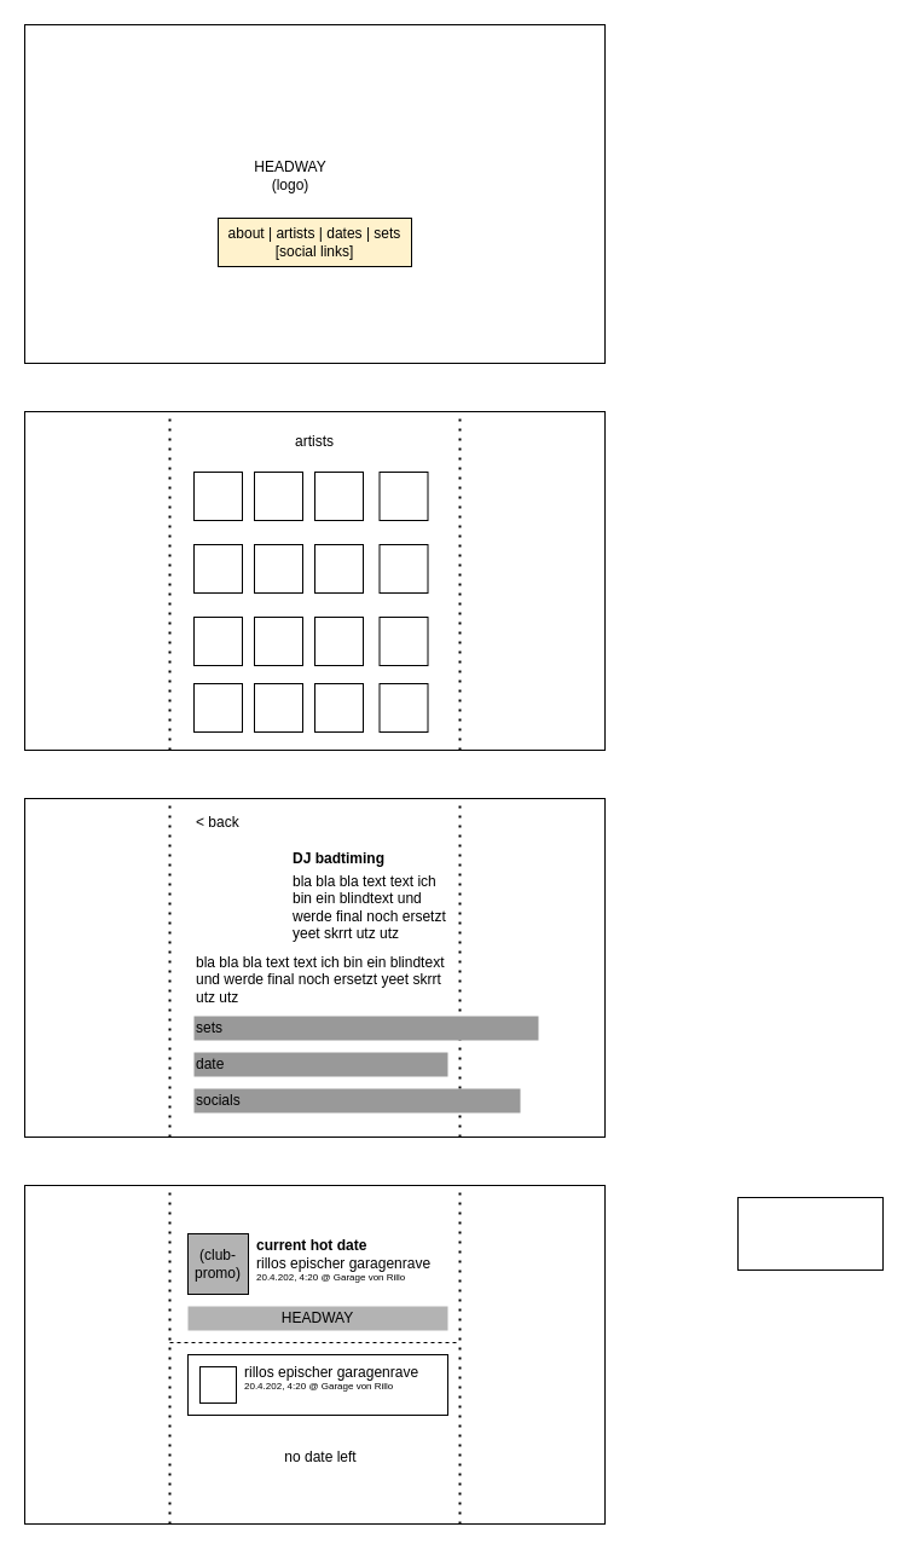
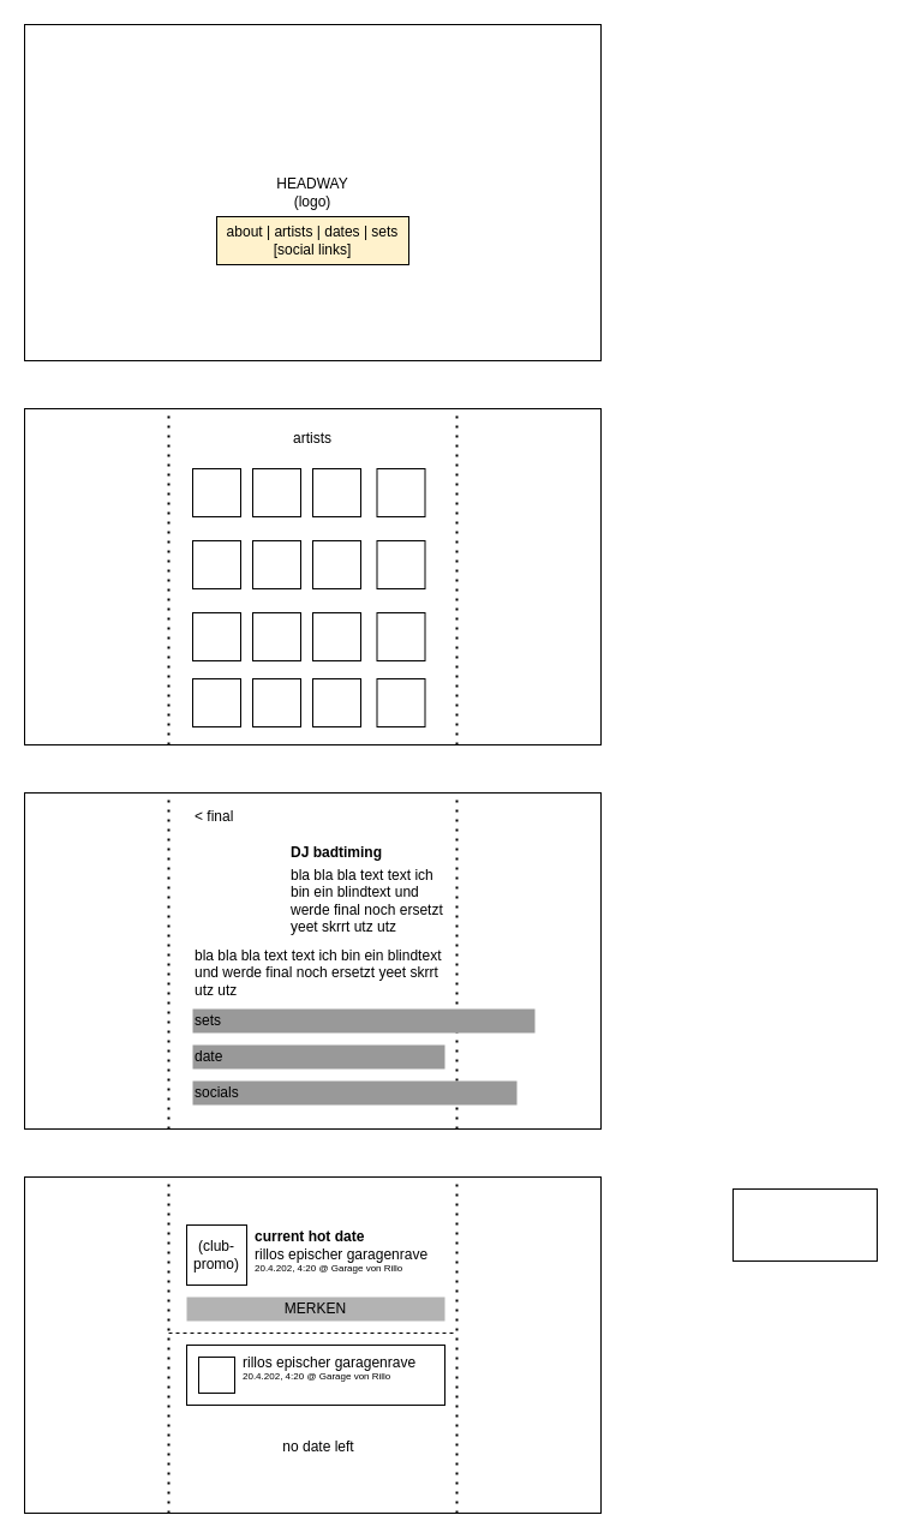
  <mxCell id="0" />
  <mxCell id="1" parent="0" />
  <mxCell id="2" value="" style="rounded=0;whiteSpace=wrap;html=1;" vertex="1" parent="1"><mxGeometry x="20" y="20" width="480" height="280" as="geometry" /></mxCell>
- <mxCell id="3" value="&lt;div&gt;HEADWAY&lt;/div&gt;&lt;div&gt;(logo)&lt;br&gt;&lt;/div&gt;" style="text;html=1;strokeColor=none;fillColor=none;align=center;verticalAlign=middle;whiteSpace=wrap;rounded=0;" vertex="1" parent="1"><mxGeometry x="210" y="130" width="60" height="30" as="geometry" /></mxCell>
+ <mxCell id="3" value="&lt;div&gt;HEADWAY&lt;/div&gt;&lt;div&gt;(logo)&lt;br&gt;&lt;/div&gt;" style="text;html=1;strokeColor=none;fillColor=none;align=center;verticalAlign=middle;whiteSpace=wrap;rounded=0;" vertex="1" parent="1"><mxGeometry x="230" y="145" width="60" height="30" as="geometry" /></mxCell>
  <mxCell id="4" value="&lt;div&gt;about | artists | dates | sets&lt;/div&gt;&lt;div&gt;[social links]&lt;br&gt;&lt;/div&gt;" style="rounded=0;whiteSpace=wrap;html=1;fillColor=#fff2cc;" vertex="1" parent="1"><mxGeometry x="180" y="180" width="160" height="40" as="geometry" /></mxCell>
  <mxCell id="5" value="" style="rounded=0;whiteSpace=wrap;html=1;" vertex="1" parent="1"><mxGeometry x="20" y="340" width="480" height="280" as="geometry" /></mxCell>
  <mxCell id="6" value="artists" style="text;html=1;strokeColor=none;fillColor=none;align=center;verticalAlign=middle;whiteSpace=wrap;rounded=0;" vertex="1" parent="1"><mxGeometry x="230" y="350" width="60" height="30" as="geometry" /></mxCell>
  <mxCell id="7" value="" style="endArrow=none;dashed=1;html=1;dashPattern=1 3;strokeWidth=2;rounded=0;exitX=0.25;exitY=1;exitDx=0;exitDy=0;" edge="1" parent="1" source="5"><mxGeometry width="50" height="50" relative="1" as="geometry"><mxPoint x="140" y="610" as="sourcePoint" /><mxPoint x="140" y="340" as="targetPoint" /></mxGeometry></mxCell>
  <mxCell id="8" value="" style="endArrow=none;dashed=1;html=1;dashPattern=1 3;strokeWidth=2;rounded=0;exitX=0.25;exitY=1;exitDx=0;exitDy=0;" edge="1" parent="1"><mxGeometry width="50" height="50" relative="1" as="geometry"><mxPoint x="380" y="620" as="sourcePoint" /><mxPoint x="380" y="340" as="targetPoint" /></mxGeometry></mxCell>
  <mxCell id="9" value="" style="rounded=0;whiteSpace=wrap;html=1;" vertex="1" parent="1"><mxGeometry x="160" y="390" width="40" height="40" as="geometry" /></mxCell>
  <mxCell id="10" value="" style="rounded=0;whiteSpace=wrap;html=1;" vertex="1" parent="1"><mxGeometry x="210" y="390" width="40" height="40" as="geometry" /></mxCell>
  <mxCell id="11" value="" style="rounded=0;whiteSpace=wrap;html=1;" vertex="1" parent="1"><mxGeometry x="260" y="390" width="40" height="40" as="geometry" /></mxCell>
  <mxCell id="12" value="" style="rounded=0;whiteSpace=wrap;html=1;" vertex="1" parent="1"><mxGeometry x="313.5" y="390" width="40" height="40" as="geometry" /></mxCell>
  <mxCell id="13" value="" style="rounded=0;whiteSpace=wrap;html=1;" vertex="1" parent="1"><mxGeometry x="160" y="450" width="40" height="40" as="geometry" /></mxCell>
  <mxCell id="14" value="" style="rounded=0;whiteSpace=wrap;html=1;" vertex="1" parent="1"><mxGeometry x="210" y="450" width="40" height="40" as="geometry" /></mxCell>
  <mxCell id="15" value="" style="rounded=0;whiteSpace=wrap;html=1;" vertex="1" parent="1"><mxGeometry x="260" y="450" width="40" height="40" as="geometry" /></mxCell>
  <mxCell id="16" value="" style="rounded=0;whiteSpace=wrap;html=1;" vertex="1" parent="1"><mxGeometry x="313.5" y="450" width="40" height="40" as="geometry" /></mxCell>
  <mxCell id="17" value="" style="rounded=0;whiteSpace=wrap;html=1;" vertex="1" parent="1"><mxGeometry x="160" y="510" width="40" height="40" as="geometry" /></mxCell>
  <mxCell id="18" value="" style="rounded=0;whiteSpace=wrap;html=1;" vertex="1" parent="1"><mxGeometry x="210" y="510" width="40" height="40" as="geometry" /></mxCell>
  <mxCell id="19" value="" style="rounded=0;whiteSpace=wrap;html=1;" vertex="1" parent="1"><mxGeometry x="260" y="510" width="40" height="40" as="geometry" /></mxCell>
  <mxCell id="20" value="" style="rounded=0;whiteSpace=wrap;html=1;" vertex="1" parent="1"><mxGeometry x="313.5" y="510" width="40" height="40" as="geometry" /></mxCell>
  <mxCell id="21" value="" style="rounded=0;whiteSpace=wrap;html=1;" vertex="1" parent="1"><mxGeometry x="160" y="565" width="40" height="40" as="geometry" /></mxCell>
  <mxCell id="22" value="" style="rounded=0;whiteSpace=wrap;html=1;" vertex="1" parent="1"><mxGeometry x="210" y="565" width="40" height="40" as="geometry" /></mxCell>
  <mxCell id="23" value="" style="rounded=0;whiteSpace=wrap;html=1;" vertex="1" parent="1"><mxGeometry x="260" y="565" width="40" height="40" as="geometry" /></mxCell>
  <mxCell id="24" value="" style="rounded=0;whiteSpace=wrap;html=1;" vertex="1" parent="1"><mxGeometry x="313.5" y="565" width="40" height="40" as="geometry" /></mxCell>
  <mxCell id="25" value="" style="rounded=0;whiteSpace=wrap;html=1;" vertex="1" parent="1"><mxGeometry x="20" y="660" width="480" height="280" as="geometry" /></mxCell>
  <mxCell id="26" value="" style="endArrow=none;dashed=1;html=1;dashPattern=1 3;strokeWidth=2;rounded=0;exitX=0.25;exitY=1;exitDx=0;exitDy=0;" edge="1" parent="1"><mxGeometry width="50" height="50" relative="1" as="geometry"><mxPoint x="140" y="940" as="sourcePoint" /><mxPoint x="140" y="660" as="targetPoint" /></mxGeometry></mxCell>
  <mxCell id="27" value="" style="endArrow=none;dashed=1;html=1;dashPattern=1 3;strokeWidth=2;rounded=0;exitX=0.25;exitY=1;exitDx=0;exitDy=0;" edge="1" parent="1"><mxGeometry width="50" height="50" relative="1" as="geometry"><mxPoint x="380" y="940" as="sourcePoint" /><mxPoint x="380" y="660" as="targetPoint" /></mxGeometry></mxCell>
  <mxCell id="28" value="&lt;div align=&quot;left&quot;&gt;bla bla bla text text ich bin ein blindtext und werde final noch ersetzt yeet skrrt utz utz&lt;/div&gt;" style="text;html=1;strokeColor=none;fillColor=none;align=left;verticalAlign=middle;whiteSpace=wrap;rounded=0;" vertex="1" parent="1"><mxGeometry x="240" y="720" width="140" height="60" as="geometry" /></mxCell>
  <mxCell id="29" value="bla bla bla text text ich bin ein blindtext und werde final noch ersetzt yeet skrrt utz utz" style="text;html=1;strokeColor=none;fillColor=none;align=left;verticalAlign=middle;whiteSpace=wrap;rounded=0;" vertex="1" parent="1"><mxGeometry x="160" y="790" width="220" height="40" as="geometry" /></mxCell>
  <mxCell id="30" value="&lt;div align=&quot;left&quot;&gt;&lt;b&gt;DJ badtiming&lt;/b&gt;&lt;/div&gt;" style="text;html=1;strokeColor=none;fillColor=none;align=left;verticalAlign=middle;whiteSpace=wrap;rounded=0;" vertex="1" parent="1"><mxGeometry x="240" y="700" width="140" height="20" as="geometry" /></mxCell>
  <mxCell id="31" value="sets" style="text;html=1;strokeColor=none;fillColor=#999999;align=left;verticalAlign=middle;whiteSpace=wrap;rounded=0;labelBackgroundColor=none;" vertex="1" parent="1"><mxGeometry x="160" y="840" width="285" height="20" as="geometry" /></mxCell>
  <mxCell id="32" value="&lt;div align=&quot;left&quot;&gt;date&lt;/div&gt;" style="text;html=1;strokeColor=none;fillColor=#999999;align=left;verticalAlign=middle;whiteSpace=wrap;rounded=0;labelBackgroundColor=none;" vertex="1" parent="1"><mxGeometry x="160" y="870" width="210" height="20" as="geometry" /></mxCell>
  <mxCell id="33" value="socials" style="text;html=1;strokeColor=none;fillColor=#999999;align=left;verticalAlign=middle;whiteSpace=wrap;rounded=0;labelBackgroundColor=none;" vertex="1" parent="1"><mxGeometry x="160" y="900" width="270" height="20" as="geometry" /></mxCell>
  <mxCell id="34" value="" style="rounded=0;whiteSpace=wrap;html=1;" vertex="1" parent="1"><mxGeometry x="20" y="980" width="480" height="280" as="geometry" /></mxCell>
  <mxCell id="35" value="" style="endArrow=none;dashed=1;html=1;dashPattern=1 3;strokeWidth=2;rounded=0;exitX=0.25;exitY=1;exitDx=0;exitDy=0;" edge="1" parent="1" source="34"><mxGeometry width="50" height="50" relative="1" as="geometry"><mxPoint x="90" y="1030" as="sourcePoint" /><mxPoint x="140" y="980" as="targetPoint" /></mxGeometry></mxCell>
  <mxCell id="36" value="" style="endArrow=none;dashed=1;html=1;dashPattern=1 3;strokeWidth=2;rounded=0;exitX=0.25;exitY=1;exitDx=0;exitDy=0;" edge="1" parent="1"><mxGeometry width="50" height="50" relative="1" as="geometry"><mxPoint x="380" y="1260" as="sourcePoint" /><mxPoint x="380" y="980" as="targetPoint" /></mxGeometry></mxCell>
- <mxCell id="37" value="&amp;lt; back" style="text;html=1;strokeColor=none;fillColor=none;align=left;verticalAlign=middle;whiteSpace=wrap;rounded=0;" vertex="1" parent="1"><mxGeometry x="160" y="670" width="210" height="20" as="geometry" /></mxCell>
- <mxCell id="38" value="&lt;div&gt;(club-&lt;/div&gt;&lt;div&gt;promo)&lt;br&gt;&lt;/div&gt;" style="rounded=0;whiteSpace=wrap;html=1;fillColor=#b3b3b3;" vertex="1" parent="1"><mxGeometry x="155" y="1020" width="50" height="50" as="geometry" /></mxCell>
+ <mxCell id="37" value="&amp;lt; final" style="text;html=1;strokeColor=none;fillColor=none;align=left;verticalAlign=middle;whiteSpace=wrap;rounded=0;" vertex="1" parent="1"><mxGeometry x="160" y="670" width="210" height="20" as="geometry" /></mxCell>
+ <mxCell id="38" value="&lt;div&gt;(club-&lt;/div&gt;&lt;div&gt;promo)&lt;br&gt;&lt;/div&gt;" style="rounded=0;whiteSpace=wrap;html=1;" vertex="1" parent="1"><mxGeometry x="155" y="1020" width="50" height="50" as="geometry" /></mxCell>
  <mxCell id="39" value="&lt;b&gt;current hot date&lt;br&gt;&lt;/b&gt;" style="text;html=1;strokeColor=none;fillColor=none;align=left;verticalAlign=middle;whiteSpace=wrap;rounded=0;" vertex="1" parent="1"><mxGeometry x="210" y="1020" width="160" height="20" as="geometry" /></mxCell>
  <mxCell id="40" value="rillos epischer garagenrave" style="text;html=1;strokeColor=none;fillColor=none;align=left;verticalAlign=middle;whiteSpace=wrap;rounded=0;" vertex="1" parent="1"><mxGeometry x="210" y="1040" width="160" height="10" as="geometry" /></mxCell>
  <mxCell id="41" value="" style="endArrow=none;dashed=1;html=1;rounded=0;" edge="1" parent="1"><mxGeometry width="50" height="50" relative="1" as="geometry"><mxPoint x="140" y="1110" as="sourcePoint" /><mxPoint x="380" y="1110" as="targetPoint" /></mxGeometry></mxCell>
  <mxCell id="42" value="" style="rounded=0;whiteSpace=wrap;html=1;" vertex="1" parent="1"><mxGeometry x="610" y="990" width="120" height="60" as="geometry" /></mxCell>
- <mxCell id="43" value="HEADWAY" style="text;html=1;strokeColor=none;fillColor=#B3B3B3;align=center;verticalAlign=middle;whiteSpace=wrap;rounded=0;" vertex="1" parent="1"><mxGeometry x="155" y="1080" width="215" height="20" as="geometry" /></mxCell>
+ <mxCell id="43" value="MERKEN" style="text;html=1;strokeColor=none;fillColor=#B3B3B3;align=center;verticalAlign=middle;whiteSpace=wrap;rounded=0;" vertex="1" parent="1"><mxGeometry x="155" y="1080" width="215" height="20" as="geometry" /></mxCell>
  <mxCell id="44" value="&lt;font style=&quot;font-size: 8px;&quot;&gt;20.4.202, 4:20 @ Garage von Rillo&lt;br&gt;&lt;/font&gt;" style="text;html=1;strokeColor=none;fillColor=none;align=left;verticalAlign=middle;whiteSpace=wrap;rounded=0;" vertex="1" parent="1"><mxGeometry x="210" y="1050" width="150" height="10" as="geometry" /></mxCell>
  <mxCell id="45" value="" style="rounded=0;whiteSpace=wrap;html=1;" vertex="1" parent="1"><mxGeometry x="155" y="1120" width="215" height="50" as="geometry" /></mxCell>
  <mxCell id="46" value="" style="rounded=0;whiteSpace=wrap;html=1;" vertex="1" parent="1"><mxGeometry x="165" y="1130" width="30" height="30" as="geometry" /></mxCell>
  <mxCell id="47" value="rillos epischer garagenrave" style="text;html=1;strokeColor=none;fillColor=none;align=left;verticalAlign=middle;whiteSpace=wrap;rounded=0;" vertex="1" parent="1"><mxGeometry x="200" y="1130" width="160" height="10" as="geometry" /></mxCell>
  <mxCell id="48" value="&lt;font style=&quot;font-size: 8px;&quot;&gt;20.4.202, 4:20 @ Garage von Rillo&lt;br&gt;&lt;/font&gt;" style="text;html=1;strokeColor=none;fillColor=none;align=left;verticalAlign=middle;whiteSpace=wrap;rounded=0;" vertex="1" parent="1"><mxGeometry x="200" y="1140" width="150" height="10" as="geometry" /></mxCell>
  <mxCell id="49" value="no date left" style="text;html=1;strokeColor=none;fillColor=none;align=center;verticalAlign=middle;whiteSpace=wrap;rounded=0;" vertex="1" parent="1"><mxGeometry x="160" y="1190" width="210" height="30" as="geometry" /></mxCell>
